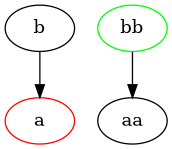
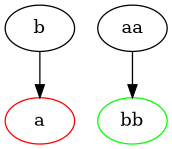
  digraph {
    fontname="DejaVu Serif"
    node [fontname="DejaVu Serif"]
    edge [fontname="DejaVu Serif"]
    a [color=red]
    b
    bb [color=green]
    aa
    b -> a
-   bb -> aa
+   aa -> bb
  }
